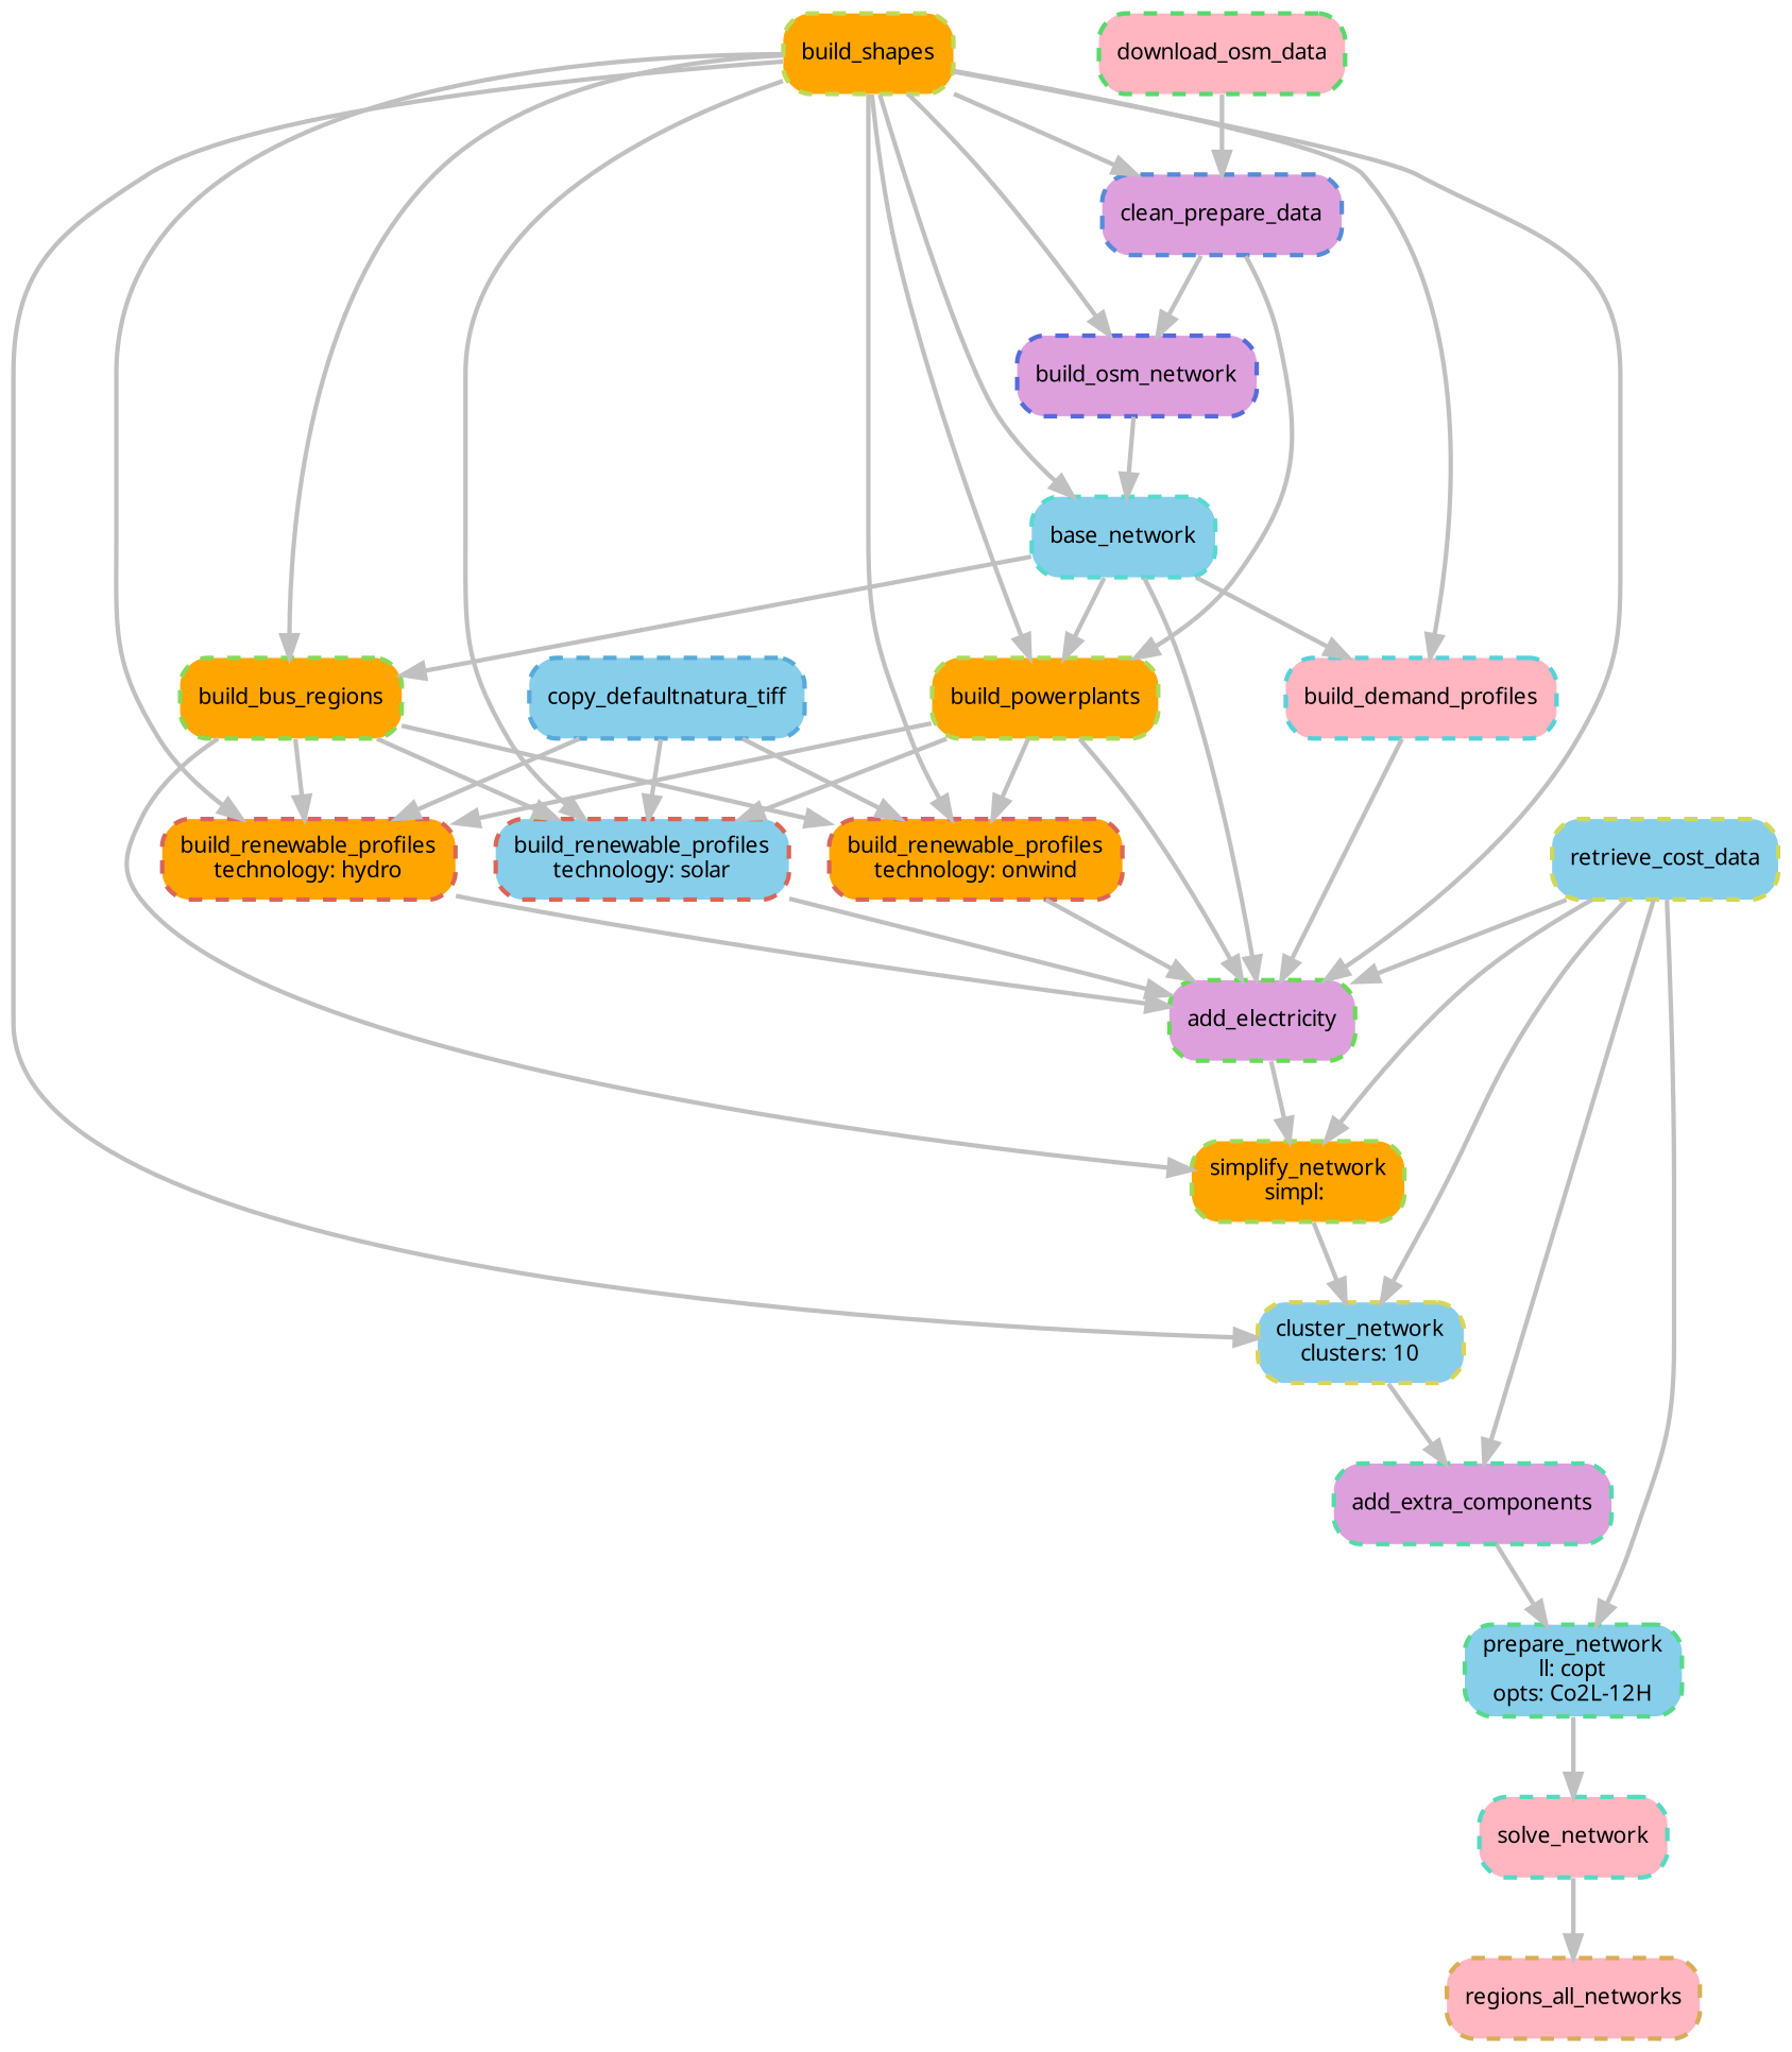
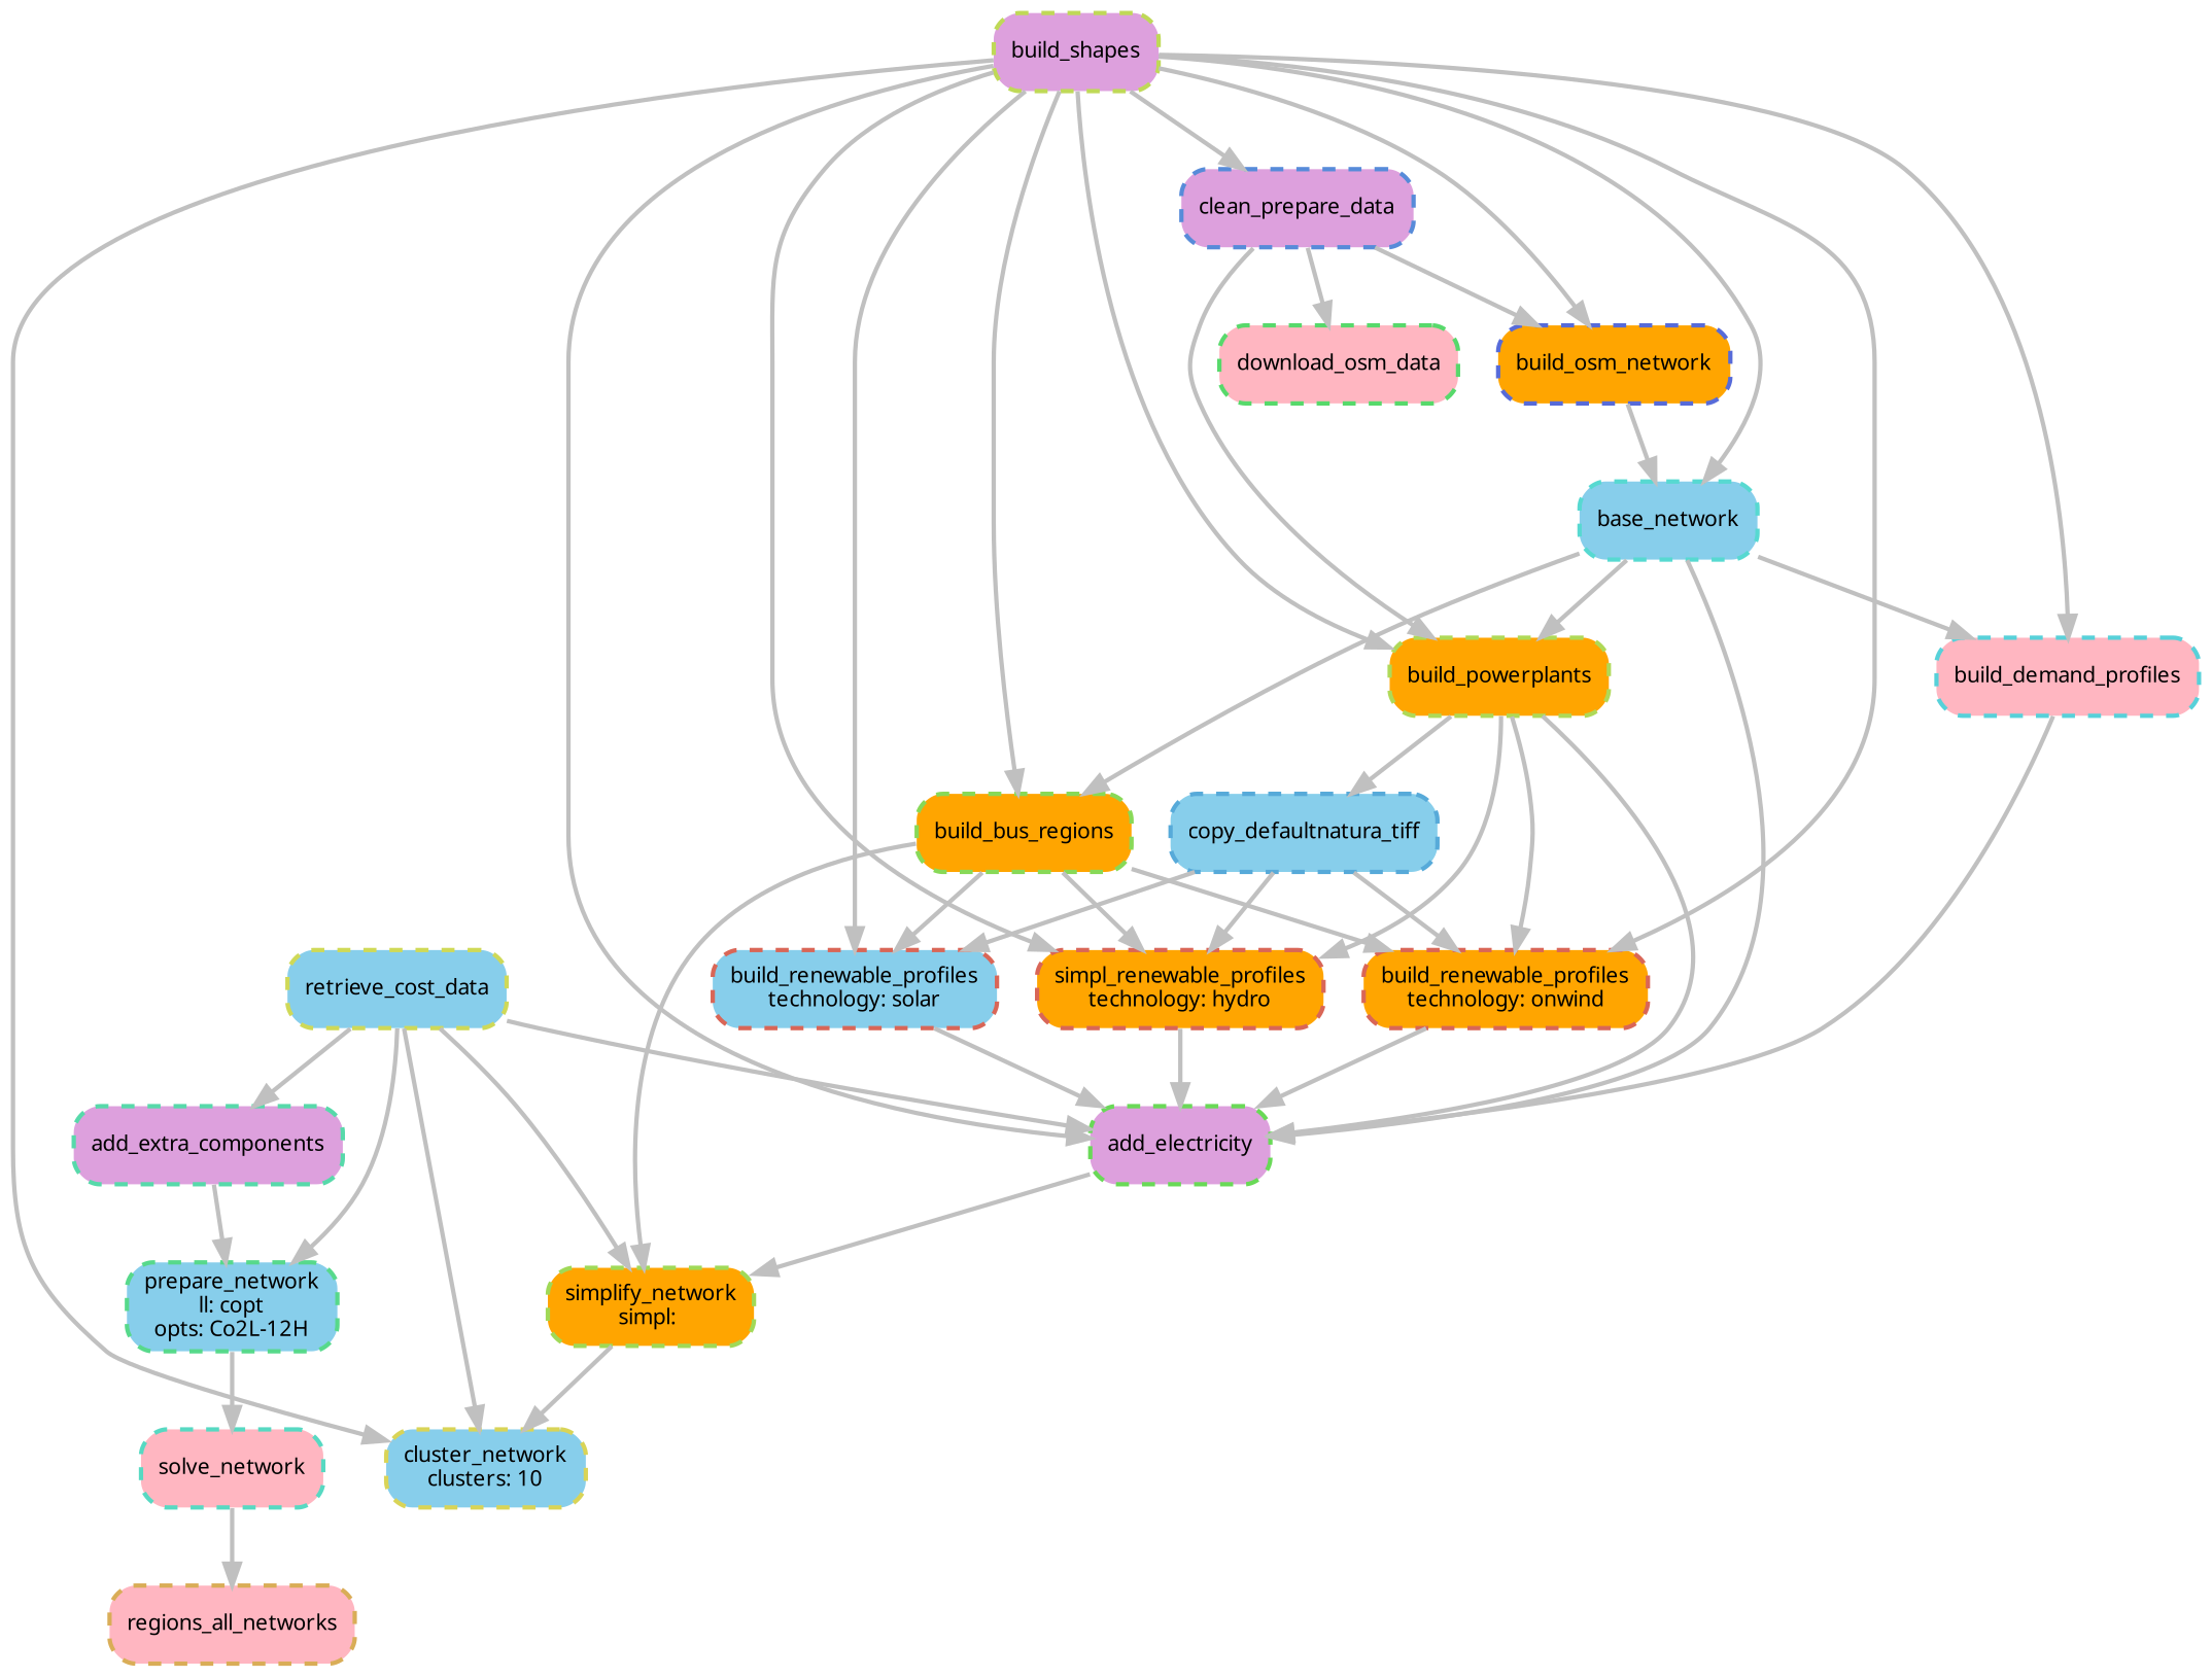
  digraph {
    bgcolor=white
    node [color="0.02 0.6 0.85" fillcolor=skyblue fontname=sans fontsize=10 penwidth=2 shape=box style="rounded,dashed,filled"]
    edge [color=grey penwidth=2]
    n1 [color="0.11 0.6 0.85" fillcolor=lightpink label=regions_all_networks]
    n2 [color="0.47 0.6 0.85" fillcolor=lightpink label=solve_network]
    n3 [color="0.40 0.6 0.85" label="prepare_network\nll: copt\nopts: Co2L-12H"]
    n4 [color="0.44 0.6 0.85" fillcolor=plum label=add_extra_components]
    n5 [color="0.16 0.6 0.85" label="cluster_network\nclusters: 10"]
    n6 [color="0.24 0.6 0.85" fillcolor=orange label="simplify_network\nsimpl: "]
    n7 [color="0.31 0.6 0.85" fillcolor=plum label=add_electricity]
    n8 [fillcolor=orange label="build_renewable_profiles\ntechnology: onwind"]
    n9 [color="0.56 0.6 0.85" label=copy_defaultnatura_tiff]
    n10 [label="build_renewable_profiles\ntechnology: solar"]
-   n11 [fillcolor=orange label="build_renewable_profiles\ntechnology: hydro"]
-   n12 [color="0.20 0.6 0.85" fillcolor=orange label=build_shapes]
+   n11 [fillcolor=orange label="simpl_renewable_profiles\ntechnology: hydro"]
+   n12 [color="0.20 0.6 0.85" fillcolor=plum label=build_shapes]
    n13 [color="0.22 0.6 0.85" fillcolor=orange label=build_powerplants]
    n14 [color="0.49 0.6 0.85" label=base_network]
-   n15 [color="0.64 0.6 0.85" fillcolor=plum label=build_osm_network]
+   n15 [color="0.64 0.6 0.85" fillcolor=orange label=build_osm_network]
    n16 [color="0.60 0.6 0.85" fillcolor=plum label=clean_prepare_data]
    n17 [color="0.27 0.6 0.85" fillcolor=orange label=build_bus_regions]
    n18 [color="0.51 0.6 0.85" fillcolor=lightpink label=build_demand_profiles]
    n19 [color="0.36 0.6 0.85" fillcolor=lightpink label=download_osm_data]
    n20 [color="0.18 0.6 0.85" label=retrieve_cost_data]
    n2 -> n1
    n3 -> n2
    n4 -> n3
-   n5 -> n4
    n6 -> n5
    n7 -> n6
    n8 -> n7
    n9 -> n8
    n9 -> n10
    n9 -> n11
    n10 -> n7
    n11 -> n7
    n12 -> n5
    n12 -> n7
    n12 -> n8
    n12 -> n10
    n12 -> n11
    n12 -> n13
    n12 -> n14
    n12 -> n15
    n12 -> n16
    n12 -> n17
    n12 -> n18
    n13 -> n7
    n13 -> n8
-   n13 -> n10
+   n13 -> n9
    n13 -> n11
    n14 -> n7
    n14 -> n13
    n14 -> n17
    n14 -> n18
    n15 -> n14
    n16 -> n13
    n16 -> n15
    n17 -> n6
    n17 -> n8
    n17 -> n10
    n17 -> n11
    n18 -> n7
-   n19 -> n16
+   n16 -> n19
    n20 -> n3
    n20 -> n4
    n20 -> n5
    n20 -> n6
    n20 -> n7
  }
